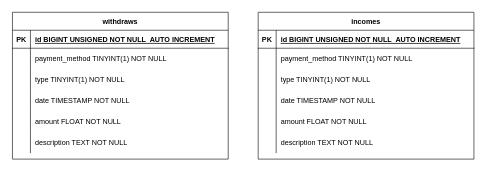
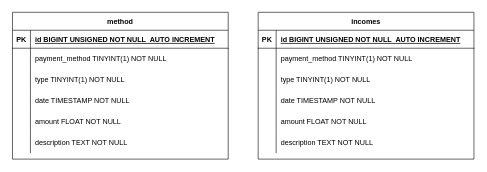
  <mxCell id="0" />
  <mxCell id="1" parent="0" />
- <mxCell id="2" value="withdraws" style="shape=table;startSize=30;container=1;collapsible=1;childLayout=tableLayout;fixedRows=1;rowLines=0;fontStyle=1;align=center;resizeLast=1;" vertex="1" parent="1"><mxGeometry x="20" y="20" width="360" height="245" as="geometry" /></mxCell>
+ <mxCell id="2" value="method" style="shape=table;startSize=30;container=1;collapsible=1;childLayout=tableLayout;fixedRows=1;rowLines=0;fontStyle=1;align=center;resizeLast=1;" vertex="1" parent="1"><mxGeometry x="20" y="20" width="360" height="245" as="geometry" /></mxCell>
  <mxCell id="3" value="" style="shape=partialRectangle;collapsible=0;dropTarget=0;pointerEvents=0;fillColor=none;points=[[0,0.5],[1,0.5]];portConstraint=eastwest;top=0;left=0;right=0;bottom=1;" vertex="1" parent="2"><mxGeometry y="30" width="360" height="30" as="geometry" /></mxCell>
  <mxCell id="4" value="PK" style="shape=partialRectangle;overflow=hidden;connectable=0;fillColor=none;top=0;left=0;bottom=0;right=0;fontStyle=1;" vertex="1" parent="3"><mxGeometry width="30" height="30" as="geometry"><mxRectangle width="30" height="30" as="alternateBounds" /></mxGeometry></mxCell>
  <mxCell id="5" value="id BIGINT UNSIGNED NOT NULL  AUTO INCREMENT" style="shape=partialRectangle;overflow=hidden;connectable=0;fillColor=none;top=0;left=0;bottom=0;right=0;align=left;spacingLeft=6;fontStyle=5;" vertex="1" parent="3"><mxGeometry x="30" width="330" height="30" as="geometry"><mxRectangle width="330" height="30" as="alternateBounds" /></mxGeometry></mxCell>
  <mxCell id="6" value="" style="shape=partialRectangle;collapsible=0;dropTarget=0;pointerEvents=0;fillColor=none;points=[[0,0.5],[1,0.5]];portConstraint=eastwest;top=0;left=0;right=0;bottom=0;" vertex="1" parent="2"><mxGeometry y="60" width="360" height="35" as="geometry" /></mxCell>
  <mxCell id="7" value="" style="shape=partialRectangle;overflow=hidden;connectable=0;fillColor=none;top=0;left=0;bottom=0;right=0;" vertex="1" parent="6"><mxGeometry width="30" height="35" as="geometry"><mxRectangle width="30" height="35" as="alternateBounds" /></mxGeometry></mxCell>
  <mxCell id="8" value="payment_method TINYINT(1) NOT NULL" style="shape=partialRectangle;overflow=hidden;connectable=0;fillColor=none;top=0;left=0;bottom=0;right=0;align=left;spacingLeft=6;" vertex="1" parent="6"><mxGeometry x="30" width="330" height="35" as="geometry"><mxRectangle width="330" height="35" as="alternateBounds" /></mxGeometry></mxCell>
  <mxCell id="9" value="" style="shape=partialRectangle;collapsible=0;dropTarget=0;pointerEvents=0;fillColor=none;points=[[0,0.5],[1,0.5]];portConstraint=eastwest;top=0;left=0;right=0;bottom=0;" vertex="1" parent="2"><mxGeometry y="95" width="360" height="35" as="geometry" /></mxCell>
  <mxCell id="10" value="" style="shape=partialRectangle;overflow=hidden;connectable=0;fillColor=none;top=0;left=0;bottom=0;right=0;" vertex="1" parent="9"><mxGeometry width="30" height="35" as="geometry"><mxRectangle width="30" height="35" as="alternateBounds" /></mxGeometry></mxCell>
  <mxCell id="11" value="type TINYINT(1) NOT NULL" style="shape=partialRectangle;overflow=hidden;connectable=0;fillColor=none;top=0;left=0;bottom=0;right=0;align=left;spacingLeft=6;" vertex="1" parent="9"><mxGeometry x="30" width="330" height="35" as="geometry"><mxRectangle width="330" height="35" as="alternateBounds" /></mxGeometry></mxCell>
  <mxCell id="12" value="" style="shape=partialRectangle;collapsible=0;dropTarget=0;pointerEvents=0;fillColor=none;points=[[0,0.5],[1,0.5]];portConstraint=eastwest;top=0;left=0;right=0;bottom=0;" vertex="1" parent="2"><mxGeometry y="130" width="360" height="35" as="geometry" /></mxCell>
  <mxCell id="13" value="" style="shape=partialRectangle;overflow=hidden;connectable=0;fillColor=none;top=0;left=0;bottom=0;right=0;" vertex="1" parent="12"><mxGeometry width="30" height="35" as="geometry"><mxRectangle width="30" height="35" as="alternateBounds" /></mxGeometry></mxCell>
  <mxCell id="14" value="date TIMESTAMP NOT NULL" style="shape=partialRectangle;overflow=hidden;connectable=0;fillColor=none;top=0;left=0;bottom=0;right=0;align=left;spacingLeft=6;" vertex="1" parent="12"><mxGeometry x="30" width="330" height="35" as="geometry"><mxRectangle width="330" height="35" as="alternateBounds" /></mxGeometry></mxCell>
  <mxCell id="15" value="" style="shape=partialRectangle;collapsible=0;dropTarget=0;pointerEvents=0;fillColor=none;points=[[0,0.5],[1,0.5]];portConstraint=eastwest;top=0;left=0;right=0;bottom=0;" vertex="1" parent="2"><mxGeometry y="165" width="360" height="35" as="geometry" /></mxCell>
  <mxCell id="16" value="" style="shape=partialRectangle;overflow=hidden;connectable=0;fillColor=none;top=0;left=0;bottom=0;right=0;" vertex="1" parent="15"><mxGeometry width="30" height="35" as="geometry"><mxRectangle width="30" height="35" as="alternateBounds" /></mxGeometry></mxCell>
  <mxCell id="17" value="amount FLOAT NOT NULL" style="shape=partialRectangle;overflow=hidden;connectable=0;fillColor=none;top=0;left=0;bottom=0;right=0;align=left;spacingLeft=6;" vertex="1" parent="15"><mxGeometry x="30" width="330" height="35" as="geometry"><mxRectangle width="330" height="35" as="alternateBounds" /></mxGeometry></mxCell>
  <mxCell id="18" value="" style="shape=partialRectangle;collapsible=0;dropTarget=0;pointerEvents=0;fillColor=none;points=[[0,0.5],[1,0.5]];portConstraint=eastwest;top=0;left=0;right=0;bottom=0;" vertex="1" parent="2"><mxGeometry y="200" width="360" height="35" as="geometry" /></mxCell>
  <mxCell id="19" value="" style="shape=partialRectangle;overflow=hidden;connectable=0;fillColor=none;top=0;left=0;bottom=0;right=0;" vertex="1" parent="18"><mxGeometry width="30" height="35" as="geometry"><mxRectangle width="30" height="35" as="alternateBounds" /></mxGeometry></mxCell>
  <mxCell id="20" value="description TEXT NOT NULL" style="shape=partialRectangle;overflow=hidden;connectable=0;fillColor=none;top=0;left=0;bottom=0;right=0;align=left;spacingLeft=6;" vertex="1" parent="18"><mxGeometry x="30" width="330" height="35" as="geometry"><mxRectangle width="330" height="35" as="alternateBounds" /></mxGeometry></mxCell>
  <mxCell id="21" value="incomes" style="shape=table;startSize=30;container=1;collapsible=1;childLayout=tableLayout;fixedRows=1;rowLines=0;fontStyle=1;align=center;resizeLast=1;" vertex="1" parent="1"><mxGeometry x="430" y="20" width="360" height="245" as="geometry" /></mxCell>
  <mxCell id="22" value="" style="shape=partialRectangle;collapsible=0;dropTarget=0;pointerEvents=0;fillColor=none;points=[[0,0.5],[1,0.5]];portConstraint=eastwest;top=0;left=0;right=0;bottom=1;" vertex="1" parent="21"><mxGeometry y="30" width="360" height="30" as="geometry" /></mxCell>
  <mxCell id="23" value="PK" style="shape=partialRectangle;overflow=hidden;connectable=0;fillColor=none;top=0;left=0;bottom=0;right=0;fontStyle=1;" vertex="1" parent="22"><mxGeometry width="30" height="30" as="geometry"><mxRectangle width="30" height="30" as="alternateBounds" /></mxGeometry></mxCell>
  <mxCell id="24" value="id BIGINT UNSIGNED NOT NULL  AUTO INCREMENT" style="shape=partialRectangle;overflow=hidden;connectable=0;fillColor=none;top=0;left=0;bottom=0;right=0;align=left;spacingLeft=6;fontStyle=5;" vertex="1" parent="22"><mxGeometry x="30" width="330" height="30" as="geometry"><mxRectangle width="330" height="30" as="alternateBounds" /></mxGeometry></mxCell>
  <mxCell id="25" value="" style="shape=partialRectangle;collapsible=0;dropTarget=0;pointerEvents=0;fillColor=none;points=[[0,0.5],[1,0.5]];portConstraint=eastwest;top=0;left=0;right=0;bottom=0;" vertex="1" parent="21"><mxGeometry y="60" width="360" height="35" as="geometry" /></mxCell>
  <mxCell id="26" value="" style="shape=partialRectangle;overflow=hidden;connectable=0;fillColor=none;top=0;left=0;bottom=0;right=0;" vertex="1" parent="25"><mxGeometry width="30" height="35" as="geometry"><mxRectangle width="30" height="35" as="alternateBounds" /></mxGeometry></mxCell>
  <mxCell id="27" value="payment_method TINYINT(1) NOT NULL" style="shape=partialRectangle;overflow=hidden;connectable=0;fillColor=none;top=0;left=0;bottom=0;right=0;align=left;spacingLeft=6;" vertex="1" parent="25"><mxGeometry x="30" width="330" height="35" as="geometry"><mxRectangle width="330" height="35" as="alternateBounds" /></mxGeometry></mxCell>
  <mxCell id="28" value="" style="shape=partialRectangle;collapsible=0;dropTarget=0;pointerEvents=0;fillColor=none;points=[[0,0.5],[1,0.5]];portConstraint=eastwest;top=0;left=0;right=0;bottom=0;" vertex="1" parent="21"><mxGeometry y="95" width="360" height="35" as="geometry" /></mxCell>
  <mxCell id="29" value="" style="shape=partialRectangle;overflow=hidden;connectable=0;fillColor=none;top=0;left=0;bottom=0;right=0;" vertex="1" parent="28"><mxGeometry width="30" height="35" as="geometry"><mxRectangle width="30" height="35" as="alternateBounds" /></mxGeometry></mxCell>
  <mxCell id="30" value="type TINYINT(1) NOT NULL" style="shape=partialRectangle;overflow=hidden;connectable=0;fillColor=none;top=0;left=0;bottom=0;right=0;align=left;spacingLeft=6;" vertex="1" parent="28"><mxGeometry x="30" width="330" height="35" as="geometry"><mxRectangle width="330" height="35" as="alternateBounds" /></mxGeometry></mxCell>
  <mxCell id="31" value="" style="shape=partialRectangle;collapsible=0;dropTarget=0;pointerEvents=0;fillColor=none;points=[[0,0.5],[1,0.5]];portConstraint=eastwest;top=0;left=0;right=0;bottom=0;" vertex="1" parent="21"><mxGeometry y="130" width="360" height="35" as="geometry" /></mxCell>
  <mxCell id="32" value="" style="shape=partialRectangle;overflow=hidden;connectable=0;fillColor=none;top=0;left=0;bottom=0;right=0;" vertex="1" parent="31"><mxGeometry width="30" height="35" as="geometry"><mxRectangle width="30" height="35" as="alternateBounds" /></mxGeometry></mxCell>
  <mxCell id="33" value="date TIMESTAMP NOT NULL" style="shape=partialRectangle;overflow=hidden;connectable=0;fillColor=none;top=0;left=0;bottom=0;right=0;align=left;spacingLeft=6;" vertex="1" parent="31"><mxGeometry x="30" width="330" height="35" as="geometry"><mxRectangle width="330" height="35" as="alternateBounds" /></mxGeometry></mxCell>
  <mxCell id="34" value="" style="shape=partialRectangle;collapsible=0;dropTarget=0;pointerEvents=0;fillColor=none;points=[[0,0.5],[1,0.5]];portConstraint=eastwest;top=0;left=0;right=0;bottom=0;" vertex="1" parent="21"><mxGeometry y="165" width="360" height="35" as="geometry" /></mxCell>
  <mxCell id="35" value="" style="shape=partialRectangle;overflow=hidden;connectable=0;fillColor=none;top=0;left=0;bottom=0;right=0;" vertex="1" parent="34"><mxGeometry width="30" height="35" as="geometry"><mxRectangle width="30" height="35" as="alternateBounds" /></mxGeometry></mxCell>
  <mxCell id="36" value="amount FLOAT NOT NULL" style="shape=partialRectangle;overflow=hidden;connectable=0;fillColor=none;top=0;left=0;bottom=0;right=0;align=left;spacingLeft=6;" vertex="1" parent="34"><mxGeometry x="30" width="330" height="35" as="geometry"><mxRectangle width="330" height="35" as="alternateBounds" /></mxGeometry></mxCell>
  <mxCell id="37" value="" style="shape=partialRectangle;collapsible=0;dropTarget=0;pointerEvents=0;fillColor=none;points=[[0,0.5],[1,0.5]];portConstraint=eastwest;top=0;left=0;right=0;bottom=0;" vertex="1" parent="21"><mxGeometry y="200" width="360" height="35" as="geometry" /></mxCell>
  <mxCell id="38" value="" style="shape=partialRectangle;overflow=hidden;connectable=0;fillColor=none;top=0;left=0;bottom=0;right=0;" vertex="1" parent="37"><mxGeometry width="30" height="35" as="geometry"><mxRectangle width="30" height="35" as="alternateBounds" /></mxGeometry></mxCell>
  <mxCell id="39" value="description TEXT NOT NULL" style="shape=partialRectangle;overflow=hidden;connectable=0;fillColor=none;top=0;left=0;bottom=0;right=0;align=left;spacingLeft=6;" vertex="1" parent="37"><mxGeometry x="30" width="330" height="35" as="geometry"><mxRectangle width="330" height="35" as="alternateBounds" /></mxGeometry></mxCell>
